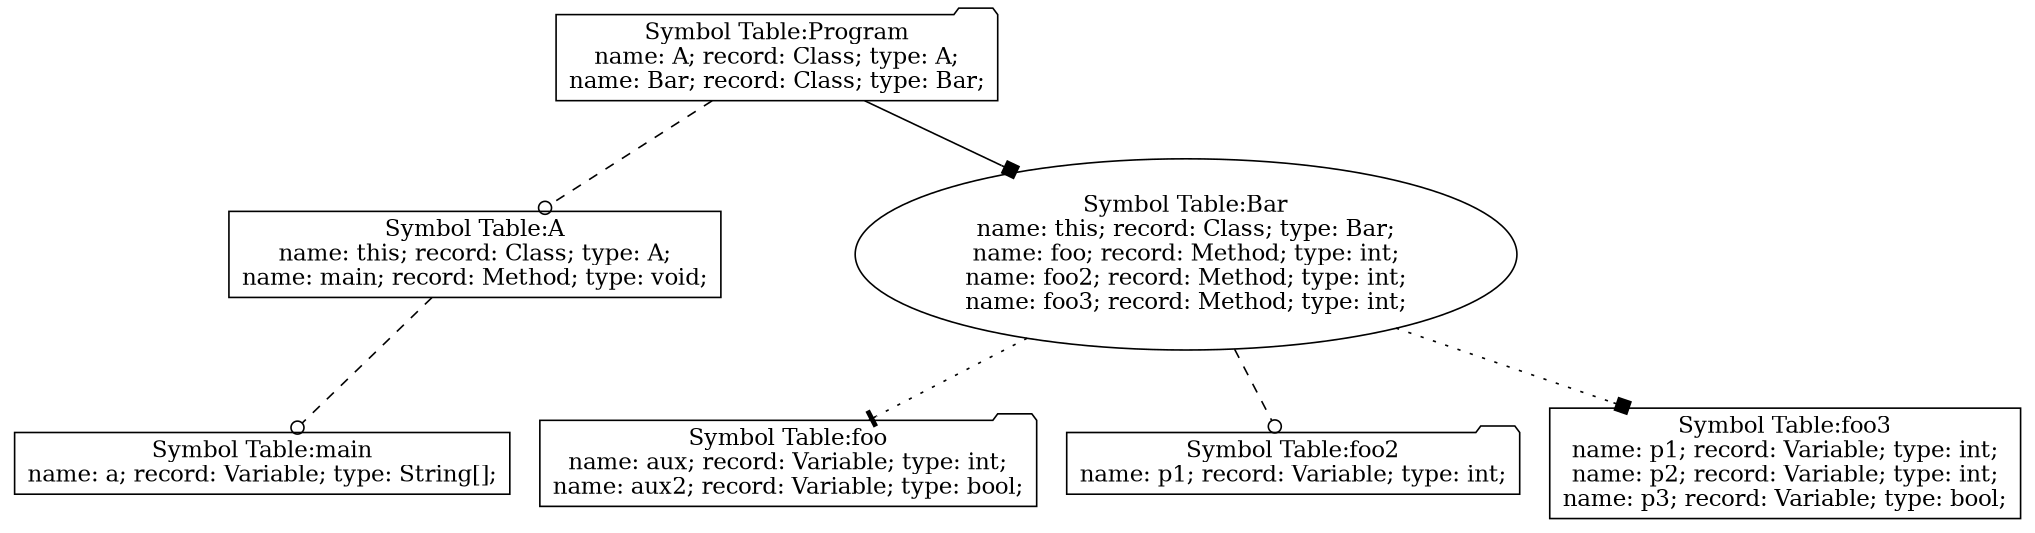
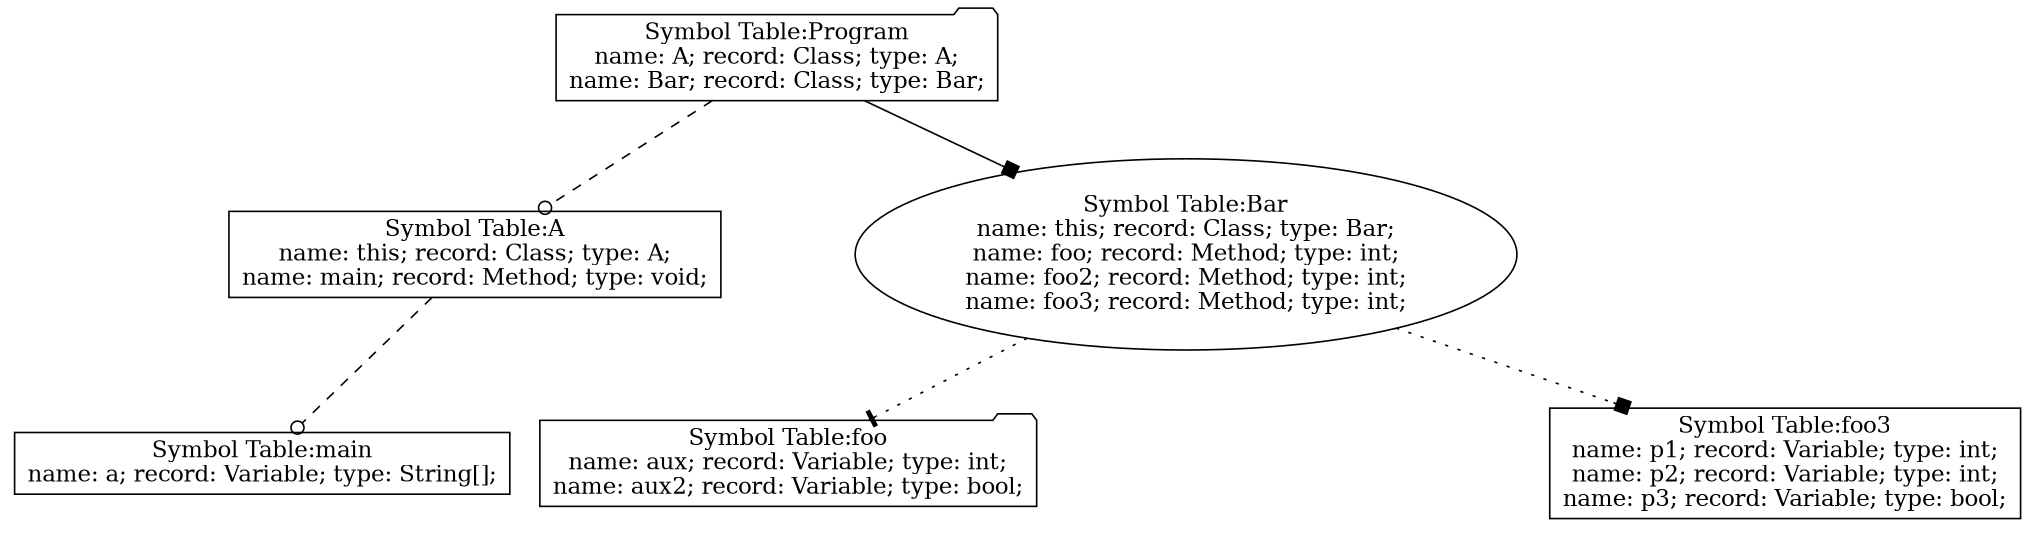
  digraph {
    node [shape=folder]
    edge [style=dashed arrowhead=odot]
    n1 [label="Symbol Table:Program\nname: A; record: Class; type: A;\nname: Bar; record: Class; type: Bar;"]
    n2 [label="Symbol Table:A\nname: this; record: Class; type: A;\nname: main; record: Method; type: void;" shape=box]
    n3 [label="Symbol Table:Bar\nname: this; record: Class; type: Bar;\nname: foo; record: Method; type: int;\nname: foo2; record: Method; type: int;\nname: foo3; record: Method; type: int;" shape=ellipse]
    n4 [label="Symbol Table:main\nname: a; record: Variable; type: String[];" shape=box]
    n5 [label="Symbol Table:foo\nname: aux; record: Variable; type: int;\nname: aux2; record: Variable; type: bool;"]
-   n6 [label="Symbol Table:foo2\nname: p1; record: Variable; type: int;"]
    n7 [label="Symbol Table:foo3\nname: p1; record: Variable; type: int;\nname: p2; record: Variable; type: int;\nname: p3; record: Variable; type: bool;" shape=box]
    n1 -> n2
    n1 -> n3 [style=solid arrowhead=box]
    n2 -> n4
    n3 -> n5 [style=dotted arrowhead=tee]
-   n3 -> n6
    n3 -> n7 [style=dotted arrowhead=box]
  }
